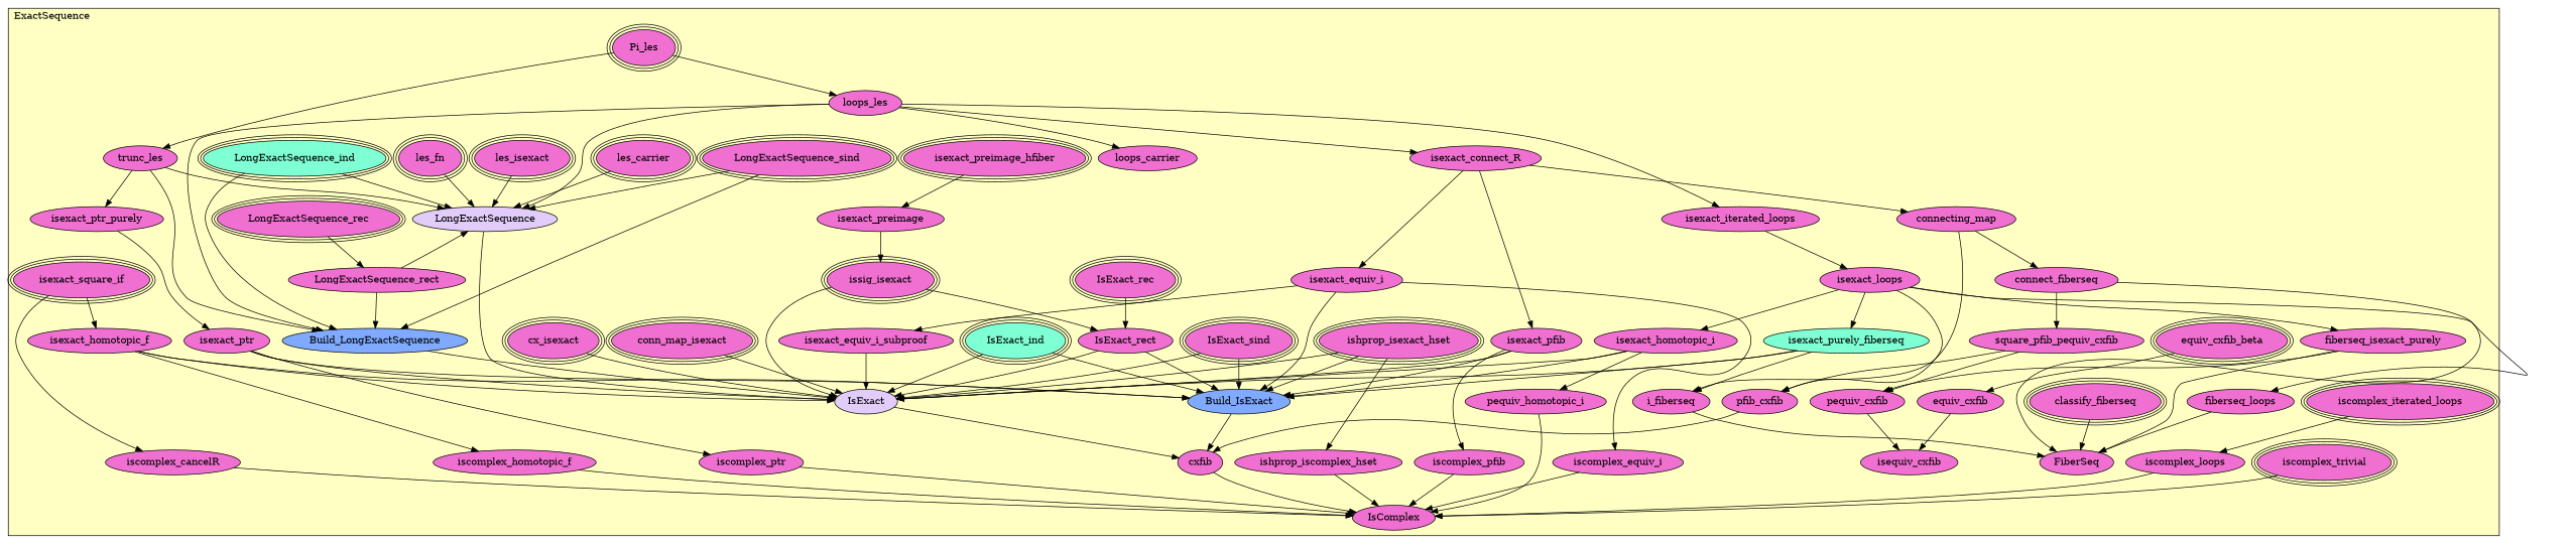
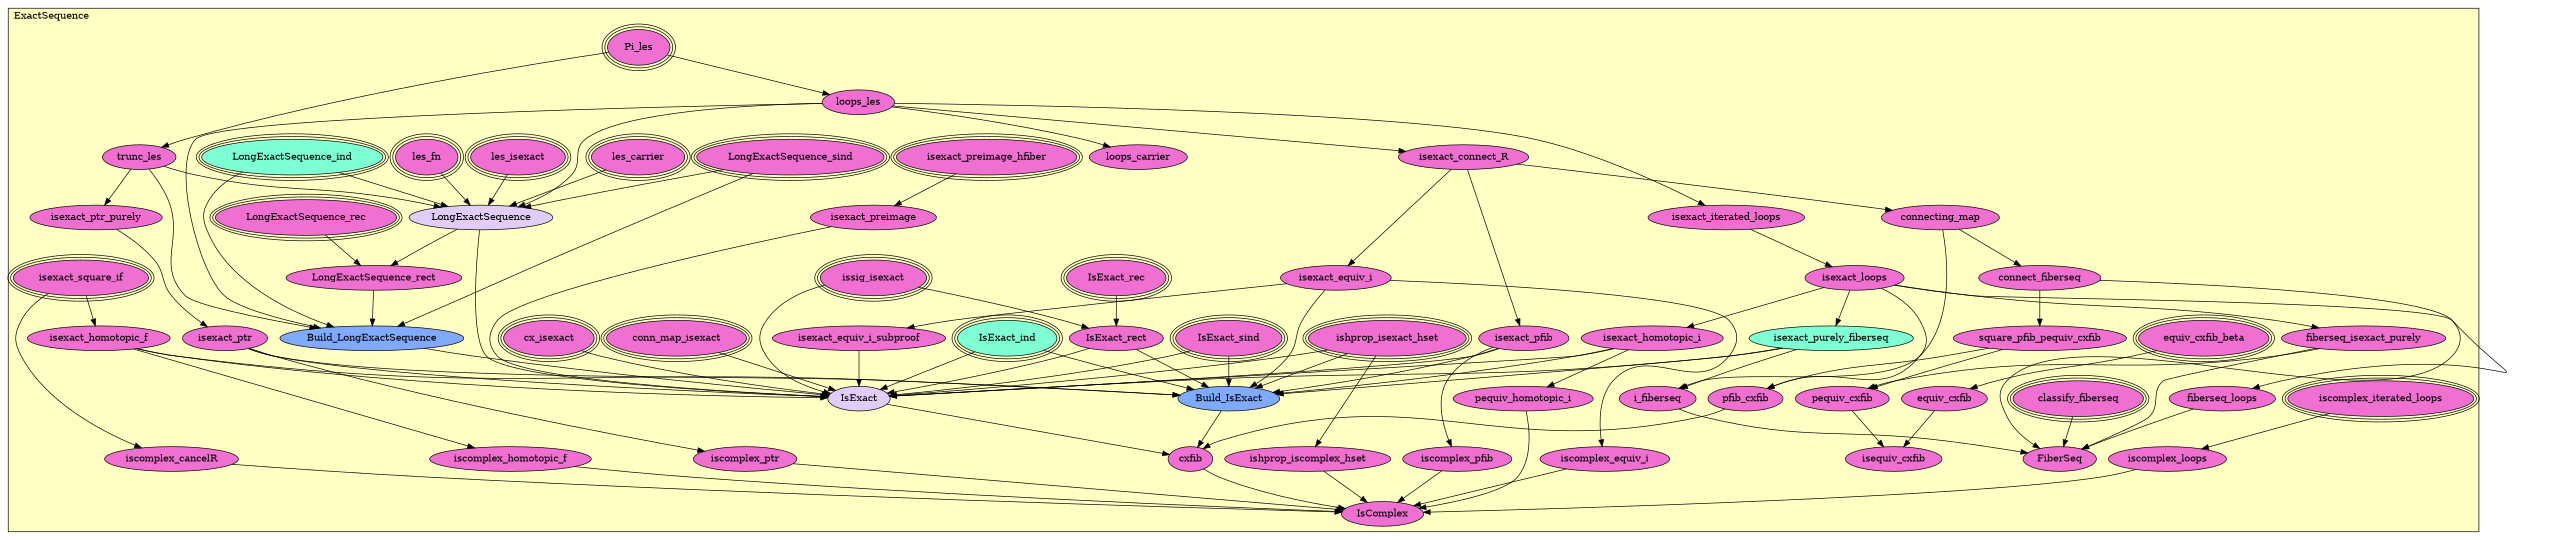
  digraph {
    node [fillcolor="#F070D1" style=filled]
    n1 [label=classify_fiberseq peripheries=3]
    n2 [label=Pi_les peripheries=3]
    n3 [label=loops_les]
    n4 [label=loops_carrier]
    n5 [label=trunc_les]
    n6 [label=les_isexact peripheries=3]
    n7 [label=les_fn peripheries=3]
    n8 [label=les_carrier peripheries=3]
    n9 [label=LongExactSequence_sind peripheries=3]
    n10 [label=LongExactSequence_rec peripheries=3]
    n11 [fillcolor="#7FFFD4" label=LongExactSequence_ind peripheries=3]
    n12 [label=LongExactSequence_rect]
    n13 [fillcolor="#7FAAFF" label=Build_LongExactSequence]
    n14 [fillcolor="#E2CDFA" label=LongExactSequence]
    n15 [label=isexact_connect_R]
    n16 [label=connecting_map]
    n17 [label=connect_fiberseq]
    n18 [label=square_pfib_pequiv_cxfib]
    n19 [label=isexact_ptr_purely]
    n20 [label=isexact_ptr]
    n21 [label=isexact_iterated_loops]
    n22 [label=isexact_loops]
    n23 [label=fiberseq_loops]
    n24 [label=fiberseq_isexact_purely]
    n25 [label=pequiv_cxfib]
    n26 [fillcolor="#7FFFD4" label=isexact_purely_fiberseq]
    n27 [label=i_fiberseq]
    n28 [label=FiberSeq]
    n29 [label=isexact_pfib]
    n30 [label=iscomplex_pfib]
    n31 [label=equiv_cxfib_beta peripheries=3]
    n32 [label=equiv_cxfib]
    n33 [label=isequiv_cxfib]
    n34 [label=isexact_square_if peripheries=3]
    n35 [label=isexact_equiv_i]
    n36 [label=isexact_equiv_i_subproof]
    n37 [label=isexact_homotopic_f]
    n38 [label=isexact_homotopic_i]
    n39 [label=isexact_preimage_hfiber peripheries=3]
    n40 [label=isexact_preimage]
    n41 [label=ishprop_isexact_hset peripheries=3]
    n42 [label=issig_isexact peripheries=3]
    n43 [label=conn_map_isexact peripheries=3]
    n44 [label=cx_isexact peripheries=3]
    n45 [label=IsExact_sind peripheries=3]
    n46 [label=IsExact_rec peripheries=3]
    n47 [fillcolor="#7FFFD4" label=IsExact_ind peripheries=3]
    n48 [label=IsExact_rect]
    n49 [fillcolor="#7FAAFF" label=Build_IsExact]
    n50 [fillcolor="#E2CDFA" label=IsExact]
    n51 [label=ishprop_iscomplex_hset]
-   n52 [label=iscomplex_trivial peripheries=3]
    n53 [label=iscomplex_equiv_i]
    n54 [label=iscomplex_cancelR]
    n55 [label=iscomplex_homotopic_f]
    n56 [label=pequiv_homotopic_i]
    n57 [label=iscomplex_iterated_loops peripheries=3]
    n58 [label=iscomplex_loops]
    n59 [label=iscomplex_ptr]
    n60 [label=pfib_cxfib]
    n61 [label=cxfib]
    n62 [label=IsComplex]
    subgraph cluster_1 {
      fillcolor="#FFFFC3"
      label=ExactSequence
      labeljust=l
      style=filled
      n1
      n2
      n3
      n4
      n5
      n6
      n7
      n8
      n9
      n10
      n11
      n12
      n13
      n14
      n15
      n16
      n17
      n18
      n19
      n20
      n21
      n22
      n23
      n24
      n25
      n26
      n27
      n28
      n29
      n30
      n31
      n32
      n33
      n34
      n35
      n36
      n37
      n38
      n39
      n40
      n41
      n42
      n43
      n44
      n45
      n46
      n47
      n48
      n49
      n50
      n51
-     n52
      n53
      n54
      n55
      n56
      n57
      n58
      n59
      n60
      n61
      n62
    }
    n1 -> n28
    n2 -> n3
    n2 -> n5
    n3 -> n4
    n3 -> n13
    n3 -> n14
    n3 -> n15
    n3 -> n21
    n5 -> n13
    n5 -> n14
    n5 -> n19
    n6 -> n14
    n7 -> n14
    n8 -> n14
    n9 -> n13
    n9 -> n14
    n10 -> n12
    n11 -> n13
    n11 -> n14
    n12 -> n13
-   n12 -> n14
+   n14 -> n12
    n13 -> n50
    n14 -> n50
    n15 -> n16
    n15 -> n29
    n15 -> n35
    n16 -> n17
    n16 -> n27
    n17 -> n18
    n17 -> n28
    n18 -> n25
    n18 -> n60
    n19 -> n20
    n20 -> n49
    n20 -> n50
    n20 -> n59
    n21 -> n22
    n22 -> n23
    n22 -> n24
    n22 -> n26
    n22 -> n38
    n22 -> n60
    n23 -> n28
    n24 -> n25
    n24 -> n28
    n25 -> n33
    n26 -> n27
    n26 -> n49
    n26 -> n50
    n27 -> n28
    n29 -> n30
    n29 -> n49
    n29 -> n50
    n30 -> n62
    n31 -> n32
    n32 -> n33
    n34 -> n37
    n34 -> n54
    n35 -> n36
    n35 -> n49
    n35 -> n53
    n36 -> n50
    n37 -> n49
    n37 -> n50
    n37 -> n55
    n38 -> n49
    n38 -> n50
    n38 -> n56
    n39 -> n40
-   n40 -> n42
+   n40 -> n50
    n41 -> n49
    n41 -> n50
    n41 -> n51
    n42 -> n48
    n42 -> n50
    n43 -> n50
    n44 -> n50
    n45 -> n49
    n45 -> n50
    n46 -> n48
    n47 -> n49
    n47 -> n50
    n48 -> n49
    n48 -> n50
    n49 -> n61
    n50 -> n61
    n51 -> n62
-   n52 -> n62
    n53 -> n62
    n54 -> n62
    n55 -> n62
    n56 -> n62
    n57 -> n58
    n58 -> n62
    n59 -> n62
    n60 -> n61
    n61 -> n62
  }
